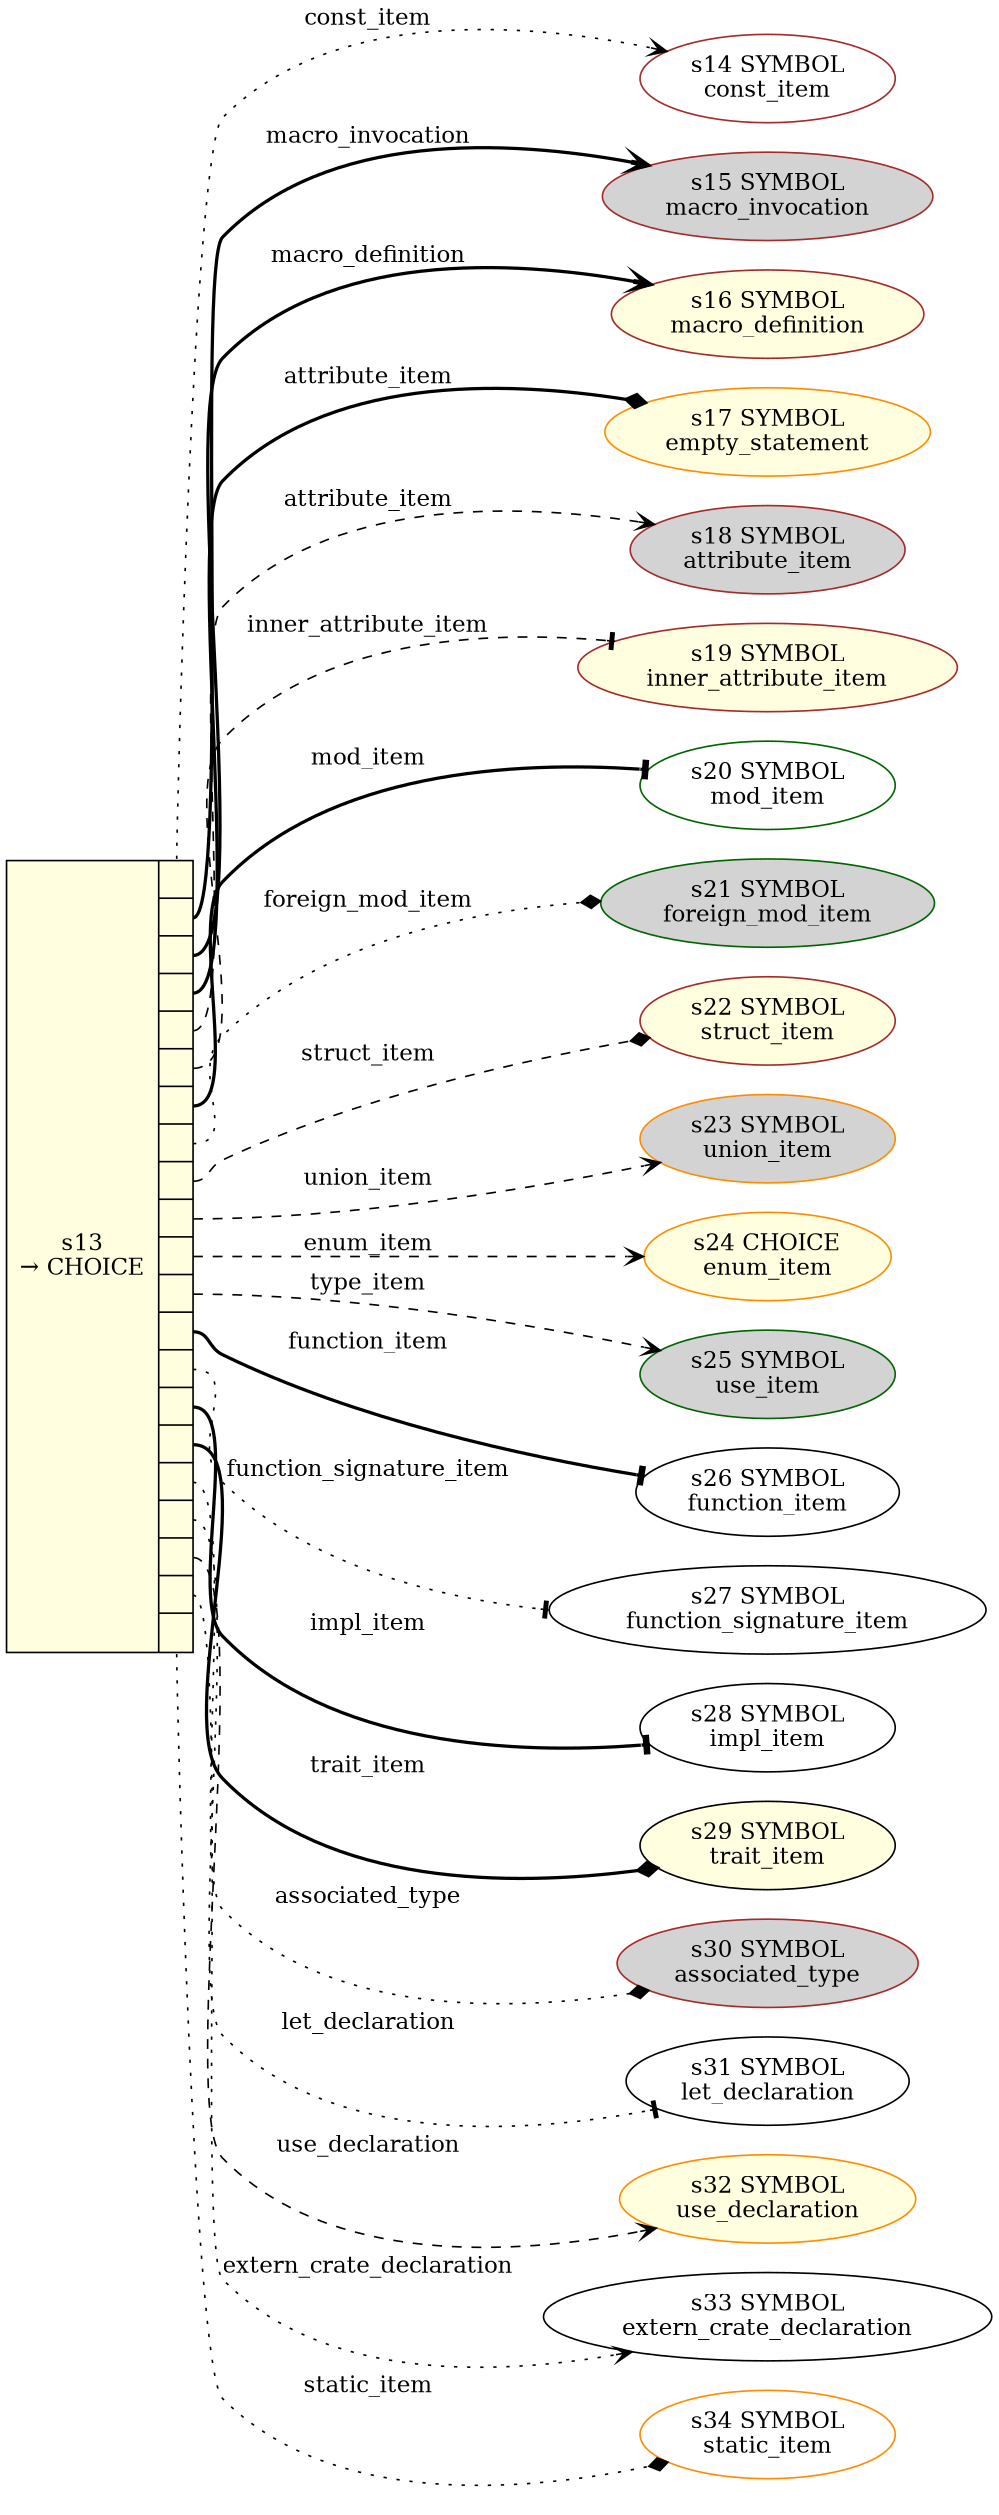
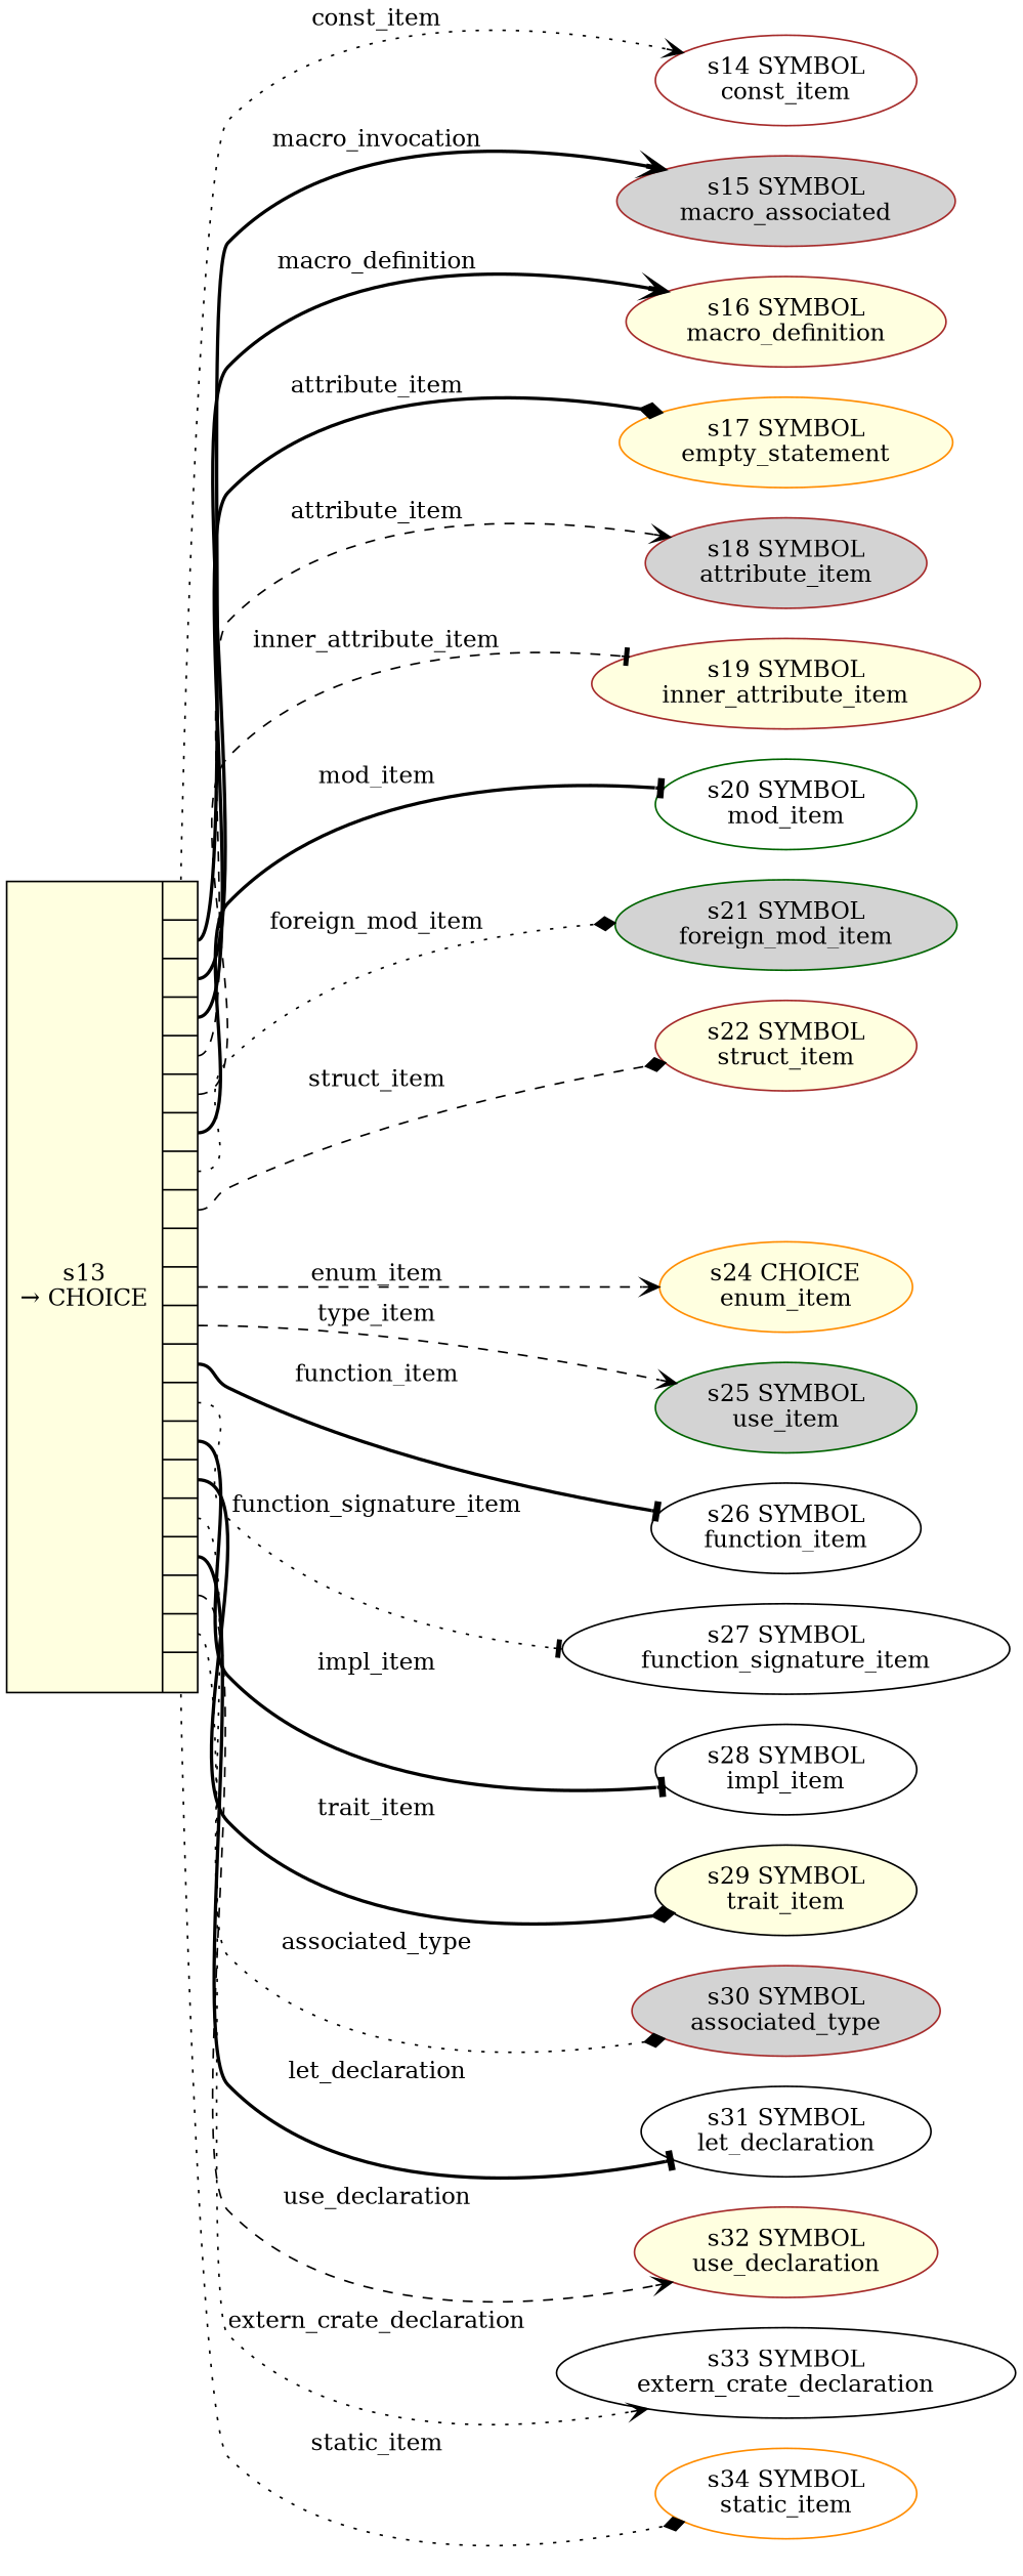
  digraph {
    rankdir=LR
    node [color=brown fillcolor=lightyellow style=filled]
    edge [arrowhead=vee style=dotted]
    n1 [color=black fixedsize=false label="{s13\n&rarr; CHOICE|{<p0>|<p1>|<p2>|<p3>|<p4>|<p5>|<p6>|<p7>|<p8>|<p9>|<p10>|<p11>|<p12>|<p13>|<p14>|<p15>|<p16>|<p17>|<p18>|<p19>|<p20>}}" peripheries=1 shape=record]
    n2 [fillcolor=white label="s14 SYMBOL\nconst_item"]
-   n3 [fillcolor=lightgrey label="s15 SYMBOL\nmacro_invocation"]
+   n3 [fillcolor=lightgrey label="s15 SYMBOL\nmacro_associated"]
    n4 [label="s16 SYMBOL\nmacro_definition"]
    n5 [color=darkorange label="s17 SYMBOL\nempty_statement"]
    n6 [fillcolor=lightgrey label="s18 SYMBOL\nattribute_item"]
    n7 [label="s19 SYMBOL\ninner_attribute_item"]
    n8 [color=darkgreen fillcolor=white label="s20 SYMBOL\nmod_item"]
    n9 [color=darkgreen fillcolor=lightgrey label="s21 SYMBOL\nforeign_mod_item"]
    n10 [label="s22 SYMBOL\nstruct_item"]
-   n11 [color=darkorange fillcolor=lightgrey label="s23 SYMBOL\nunion_item"]
    n12 [color=darkorange label="s24 CHOICE\nenum_item"]
    n13 [color=darkgreen fillcolor=lightgrey label="s25 SYMBOL\nuse_item"]
    n14 [color=black fillcolor=white label="s26 SYMBOL\nfunction_item"]
    n15 [color=black fillcolor=white label="s27 SYMBOL\nfunction_signature_item"]
    n16 [color=black fillcolor=white label="s28 SYMBOL\nimpl_item"]
    n17 [color=black label="s29 SYMBOL\ntrait_item"]
    n18 [fillcolor=lightgrey label="s30 SYMBOL\nassociated_type"]
    n19 [color=black fillcolor=white label="s31 SYMBOL\nlet_declaration"]
-   n20 [color=darkorange label="s32 SYMBOL\nuse_declaration"]
+   n20 [label="s32 SYMBOL\nuse_declaration"]
    n21 [color=black fillcolor=white label="s33 SYMBOL\nextern_crate_declaration"]
    n22 [color=darkorange fillcolor=white label="s34 SYMBOL\nstatic_item"]
    n1 -> n2 [label=const_item tailport=p0]
    n1 -> n3 [label=macro_invocation style=bold tailport=p1]
    n1 -> n4 [label=macro_definition style=bold tailport=p2]
    n1 -> n5 [arrowhead=diamond label=attribute_item style=bold tailport=p3]
    n1 -> n6 [label=attribute_item style=dashed tailport=p4]
    n1 -> n7 [arrowhead=tee label=inner_attribute_item style=dashed tailport=p5]
    n1 -> n8 [arrowhead=tee label=mod_item style=bold tailport=p6]
    n1 -> n9 [arrowhead=diamond label=foreign_mod_item tailport=p7]
    n1 -> n10 [arrowhead=diamond label=struct_item style=dashed tailport=p8]
-   n1 -> n11 [label=union_item style=dashed tailport=p9]
    n1 -> n12 [label=enum_item style=dashed tailport=p10]
    n1 -> n13 [label=type_item style=dashed tailport=p11]
    n1 -> n14 [arrowhead=tee label=function_item style=bold tailport=p12]
    n1 -> n15 [arrowhead=tee label=function_signature_item tailport=p13]
    n1 -> n16 [arrowhead=tee label=impl_item style=bold tailport=p14]
    n1 -> n17 [arrowhead=diamond label=trait_item style=bold tailport=p15]
    n1 -> n18 [arrowhead=diamond label=associated_type tailport=p16]
-   n1 -> n19 [arrowhead=tee label=let_declaration tailport=p17]
+   n1 -> n19 [arrowhead=tee label=let_declaration style=bold tailport=p17]
    n1 -> n20 [label=use_declaration style=dashed tailport=p18]
    n1 -> n21 [label=extern_crate_declaration tailport=p19]
    n1 -> n22 [arrowhead=diamond label=static_item tailport=p20]
  }
